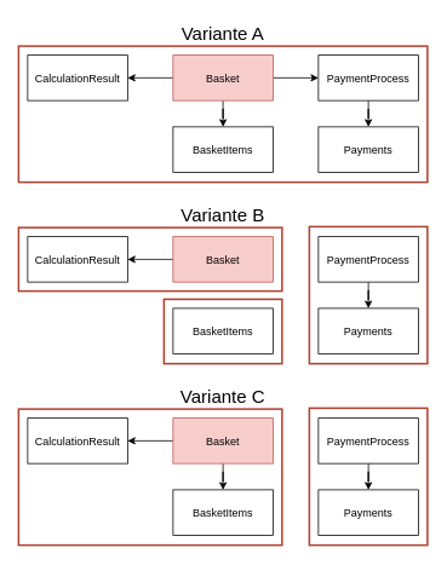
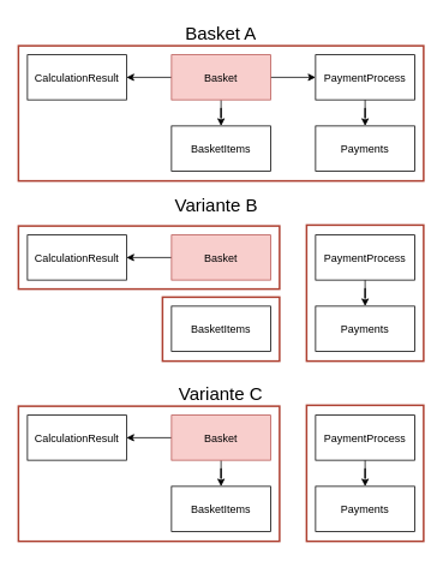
  <mxCell id="0" />
  <mxCell id="1" parent="0" />
  <mxCell id="2" value="" style="rounded=0;whiteSpace=wrap;html=1;fillColor=none;strokeColor=#ae4132;strokeWidth=2;" vertex="1" parent="1"><mxGeometry x="340" y="249" width="130" height="151" as="geometry" /></mxCell>
  <mxCell id="3" value="" style="rounded=0;whiteSpace=wrap;html=1;fillColor=none;strokeColor=#ae4132;strokeWidth=2;" vertex="1" parent="1"><mxGeometry x="340" y="449" width="130" height="151" as="geometry" /></mxCell>
  <mxCell id="4" value="" style="rounded=0;whiteSpace=wrap;html=1;fillColor=none;strokeColor=#ae4132;strokeWidth=2;" vertex="1" parent="1"><mxGeometry x="20" y="50" width="450" height="150" as="geometry" /></mxCell>
  <mxCell id="5" style="edgeStyle=orthogonalEdgeStyle;rounded=0;orthogonalLoop=1;jettySize=auto;html=1;fontColor=#000000;strokeColor=#000000;" edge="1" parent="1" source="8" target="9"><mxGeometry relative="1" as="geometry" /></mxCell>
  <mxCell id="6" style="edgeStyle=orthogonalEdgeStyle;rounded=0;orthogonalLoop=1;jettySize=auto;html=1;fontColor=#000000;strokeColor=#000000;" edge="1" parent="1" source="8" target="10"><mxGeometry relative="1" as="geometry" /></mxCell>
  <mxCell id="7" style="edgeStyle=orthogonalEdgeStyle;rounded=0;orthogonalLoop=1;jettySize=auto;html=1;fontColor=#000000;strokeColor=#000000;" edge="1" parent="1" source="8" target="12"><mxGeometry relative="1" as="geometry" /></mxCell>
  <mxCell id="8" value="Basket" style="strokeColor=#b85450;fillColor=#f8cecc;" vertex="1" parent="1"><mxGeometry x="190" y="60" width="110" height="50" as="geometry" /></mxCell>
  <mxCell id="9" value="CalculationResult" style="strokeColor=#000000;fillColor=#FFFFFF;fontColor=#000000;" vertex="1" parent="1"><mxGeometry x="30" y="60" width="110" height="50" as="geometry" /></mxCell>
  <mxCell id="10" value="BasketItems" style="strokeColor=#000000;fillColor=#FFFFFF;fontColor=#000000;" vertex="1" parent="1"><mxGeometry x="190" y="139" width="110" height="50" as="geometry" /></mxCell>
  <mxCell id="11" style="edgeStyle=orthogonalEdgeStyle;rounded=0;orthogonalLoop=1;jettySize=auto;html=1;fontColor=#000000;strokeColor=#000000;" edge="1" parent="1" source="12" target="13"><mxGeometry relative="1" as="geometry" /></mxCell>
  <mxCell id="12" value="PaymentProcess" style="strokeColor=#000000;fillColor=#FFFFFF;fontColor=#000000;" vertex="1" parent="1"><mxGeometry x="350" y="60" width="110" height="50" as="geometry" /></mxCell>
  <mxCell id="13" value="Payments" style="strokeColor=#000000;fillColor=#FFFFFF;fontColor=#000000;" vertex="1" parent="1"><mxGeometry x="350" y="139" width="110" height="50" as="geometry" /></mxCell>
- <mxCell id="14" value="Variante A" style="text;align=center;verticalAlign=middle;resizable=0;points=[];autosize=1;strokeColor=none;fillColor=none;fontColor=#000000;fontStyle=0;fontSize=20;" vertex="1" parent="1"><mxGeometry x="190" y="20" width="110" height="30" as="geometry" /></mxCell>
+ <mxCell id="14" value="Basket A" style="text;align=center;verticalAlign=middle;resizable=0;points=[];autosize=1;strokeColor=none;fillColor=none;fontColor=#000000;fontStyle=0;fontSize=20;" vertex="1" parent="1"><mxGeometry x="190" y="20" width="110" height="30" as="geometry" /></mxCell>
  <mxCell id="15" value="" style="rounded=0;whiteSpace=wrap;html=1;fillColor=none;strokeColor=#ae4132;strokeWidth=2;" vertex="1" parent="1"><mxGeometry x="20" y="250" width="290" height="70" as="geometry" /></mxCell>
  <mxCell id="16" style="edgeStyle=orthogonalEdgeStyle;rounded=0;orthogonalLoop=1;jettySize=auto;html=1;fontColor=#000000;strokeColor=#000000;" edge="1" parent="1" source="17" target="18"><mxGeometry relative="1" as="geometry" /></mxCell>
  <mxCell id="17" value="Basket" style="strokeColor=#b85450;fillColor=#f8cecc;" vertex="1" parent="1"><mxGeometry x="190" y="260" width="110" height="50" as="geometry" /></mxCell>
  <mxCell id="18" value="CalculationResult" style="strokeColor=#000000;fillColor=#FFFFFF;fontColor=#000000;" vertex="1" parent="1"><mxGeometry x="30" y="260" width="110" height="50" as="geometry" /></mxCell>
  <mxCell id="19" value="BasketItems" style="strokeColor=#000000;fillColor=#FFFFFF;fontColor=#000000;" vertex="1" parent="1"><mxGeometry x="190" y="339" width="110" height="50" as="geometry" /></mxCell>
  <mxCell id="20" style="edgeStyle=orthogonalEdgeStyle;rounded=0;orthogonalLoop=1;jettySize=auto;html=1;fontColor=#000000;strokeColor=#000000;" edge="1" parent="1" source="21" target="22"><mxGeometry relative="1" as="geometry" /></mxCell>
  <mxCell id="21" value="PaymentProcess" style="strokeColor=#000000;fillColor=#FFFFFF;fontColor=#000000;" vertex="1" parent="1"><mxGeometry x="350" y="260" width="110" height="50" as="geometry" /></mxCell>
  <mxCell id="22" value="Payments" style="strokeColor=#000000;fillColor=#FFFFFF;fontColor=#000000;" vertex="1" parent="1"><mxGeometry x="350" y="339" width="110" height="50" as="geometry" /></mxCell>
- <mxCell id="23" value="Variante B" style="text;align=center;verticalAlign=middle;resizable=0;points=[];autosize=1;strokeColor=none;fillColor=none;fontColor=#000000;fontStyle=0;fontSize=20;" vertex="1" parent="1"><mxGeometry x="190" y="220" width="110" height="30" as="geometry" /></mxCell>
+ <mxCell id="23" value="Variante B" style="text;align=center;verticalAlign=middle;resizable=0;points=[];autosize=1;strokeColor=none;fillColor=none;fontColor=#000000;fontStyle=0;fontSize=20;" vertex="1" parent="1"><mxGeometry x="185" y="210" width="110" height="30" as="geometry" /></mxCell>
  <mxCell id="24" value="" style="rounded=0;whiteSpace=wrap;html=1;fillColor=none;strokeColor=#ae4132;strokeWidth=2;" vertex="1" parent="1"><mxGeometry x="180" y="329" width="130" height="71" as="geometry" /></mxCell>
  <mxCell id="25" value="" style="rounded=0;whiteSpace=wrap;html=1;fillColor=none;strokeColor=#ae4132;strokeWidth=2;" vertex="1" parent="1"><mxGeometry x="20" y="450" width="290" height="150" as="geometry" /></mxCell>
  <mxCell id="26" style="edgeStyle=orthogonalEdgeStyle;rounded=0;orthogonalLoop=1;jettySize=auto;html=1;fontColor=#000000;strokeColor=#000000;" edge="1" parent="1" source="28" target="29"><mxGeometry relative="1" as="geometry" /></mxCell>
  <mxCell id="27" style="edgeStyle=orthogonalEdgeStyle;rounded=0;orthogonalLoop=1;jettySize=auto;html=1;fontColor=#000000;strokeColor=#000000;" edge="1" parent="1" source="28" target="30"><mxGeometry relative="1" as="geometry" /></mxCell>
  <mxCell id="28" value="Basket" style="strokeColor=#b85450;fillColor=#f8cecc;" vertex="1" parent="1"><mxGeometry x="190" y="460" width="110" height="50" as="geometry" /></mxCell>
  <mxCell id="29" value="CalculationResult" style="strokeColor=#000000;fillColor=#FFFFFF;fontColor=#000000;" vertex="1" parent="1"><mxGeometry x="30" y="460" width="110" height="50" as="geometry" /></mxCell>
  <mxCell id="30" value="BasketItems" style="strokeColor=#000000;fillColor=#FFFFFF;fontColor=#000000;" vertex="1" parent="1"><mxGeometry x="190" y="539" width="110" height="50" as="geometry" /></mxCell>
  <mxCell id="31" style="edgeStyle=orthogonalEdgeStyle;rounded=0;orthogonalLoop=1;jettySize=auto;html=1;fontColor=#000000;strokeColor=#000000;" edge="1" parent="1" source="32" target="33"><mxGeometry relative="1" as="geometry" /></mxCell>
  <mxCell id="32" value="PaymentProcess" style="strokeColor=#000000;fillColor=#FFFFFF;fontColor=#000000;" vertex="1" parent="1"><mxGeometry x="350" y="460" width="110" height="50" as="geometry" /></mxCell>
  <mxCell id="33" value="Payments" style="strokeColor=#000000;fillColor=#FFFFFF;fontColor=#000000;" vertex="1" parent="1"><mxGeometry x="350" y="539" width="110" height="50" as="geometry" /></mxCell>
  <mxCell id="34" value="Variante C" style="text;align=center;verticalAlign=middle;resizable=0;points=[];autosize=1;strokeColor=none;fillColor=none;fontColor=#000000;fontStyle=0;fontSize=20;" vertex="1" parent="1"><mxGeometry x="190" y="420" width="110" height="30" as="geometry" /></mxCell>
